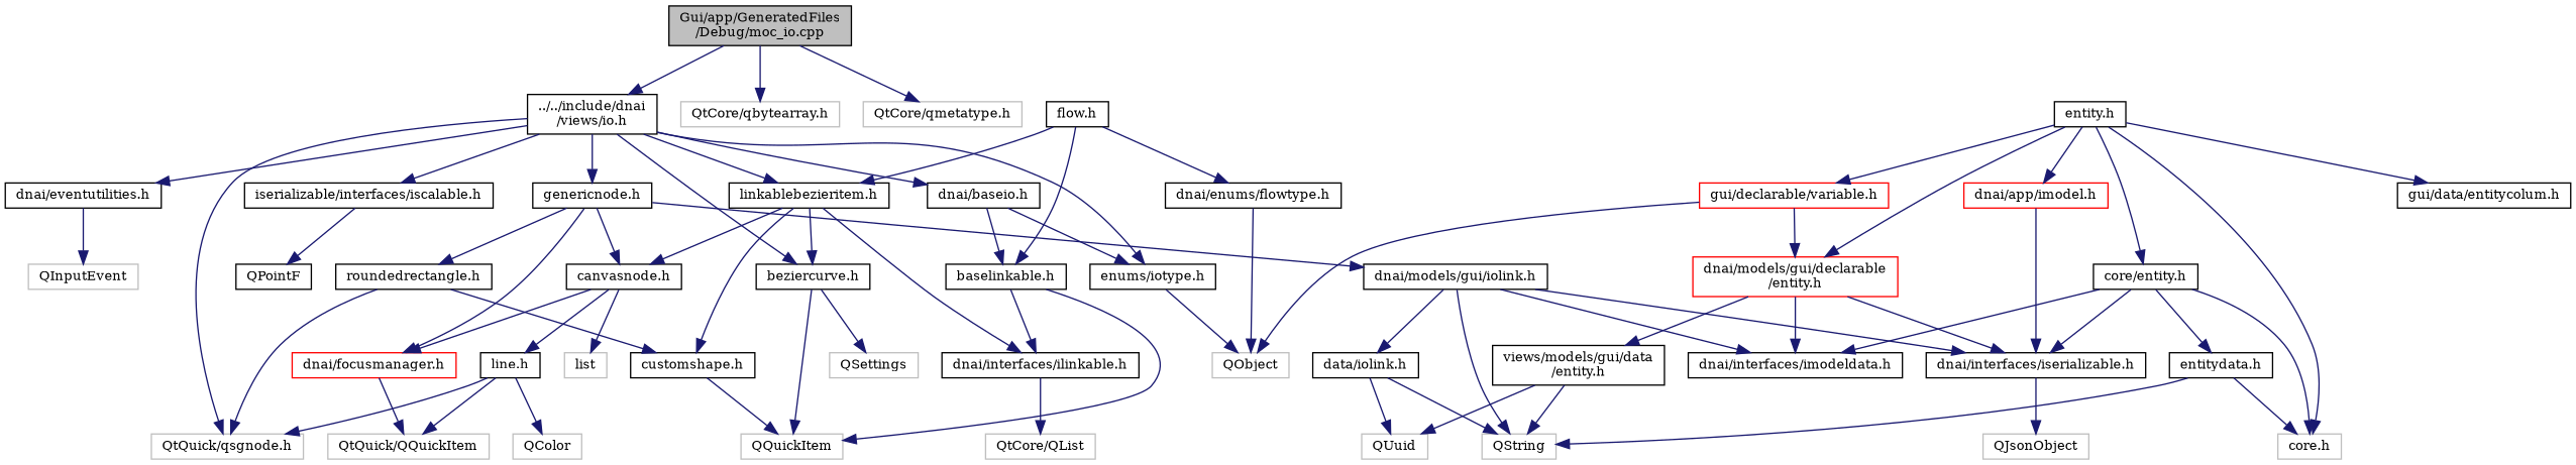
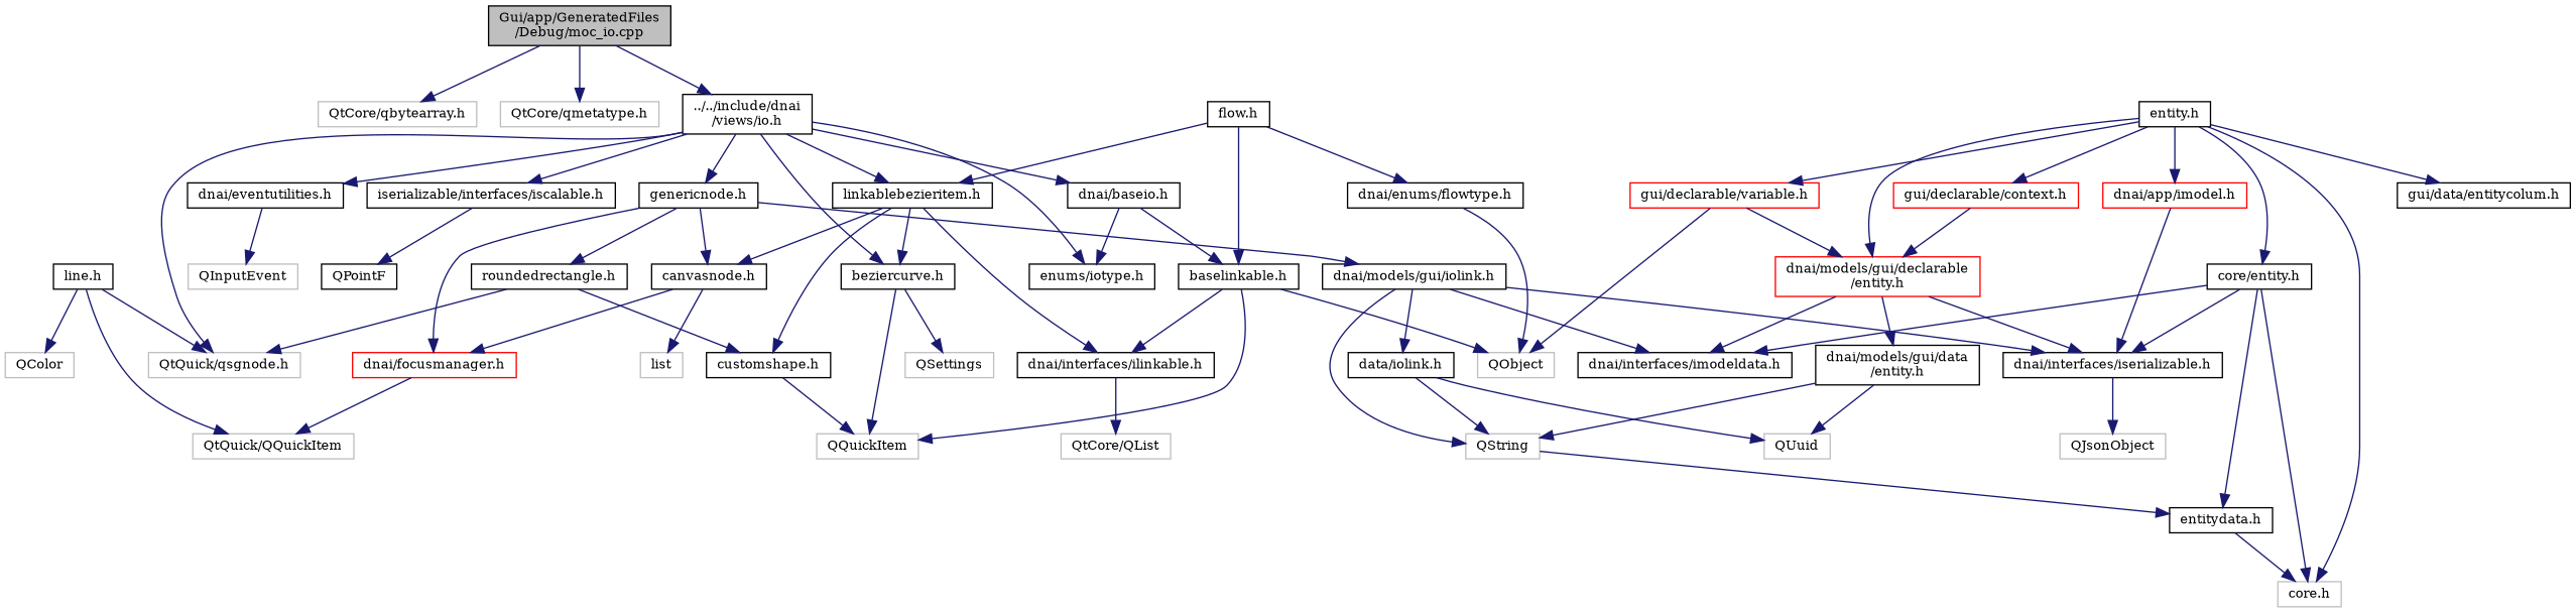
  digraph {
    fontname="DejaVu Serif"
    node [color=black fillcolor=white fontname="DejaVu Serif" fontsize=10 shape=record style=filled]
    edge [color=midnightblue fontname="DejaVu Serif" fontsize=10 labelfontname=Helvetica labelfontsize=10 style=solid]
    n1 [fillcolor=grey75 fontcolor=black height=0.2 label="Gui/app/GeneratedFiles\l/Debug/moc_io.cpp" width=0.4]
    n2 [height=0.2 label="../../include/dnai\l/views/io.h" width=0.4]
    n3 [color=grey75 height=0.2 label="QtCore/qbytearray.h" width=0.4]
    n4 [color=grey75 height=0.2 label="QtCore/qmetatype.h" width=0.4]
    n5 [color=grey75 height=0.2 label="QtQuick/qsgnode.h" width=0.4]
    n6 [height=0.2 label="dnai/baseio.h" width=0.4]
    n7 [height=0.2 label="enums/iotype.h" width=0.4]
    n8 [height=0.2 label="dnai/eventutilities.h" width=0.4]
    n9 [height=0.2 label="beziercurve.h" width=0.4]
    n10 [height=0.2 label="genericnode.h" width=0.4]
    n11 [height=0.2 label="linkablebezieritem.h" width=0.4]
    n12 [height=0.2 label="iserializable/interfaces/iscalable.h" width=0.4]
    n13 [height=0.2 label="baselinkable.h" width=0.4]
    n14 [color=grey75 height=0.2 label=QObject width=0.4]
    n15 [color=grey75 height=0.2 label=QInputEvent width=0.4]
    n16 [color=grey75 height=0.2 label=QQuickItem width=0.4]
    n17 [color=grey75 height=0.2 label=QSettings width=0.4]
    n18 [height=0.2 label="roundedrectangle.h" width=0.4]
    n19 [height=0.2 label="canvasnode.h" width=0.4]
    n20 [color=red height=0.2 label="dnai/focusmanager.h" width=0.4]
    n21 [height=0.2 label="dnai/models/gui/iolink.h" width=0.4]
    n22 [height=0.2 label="dnai/interfaces/ilinkable.h" width=0.4]
    n23 [height=0.2 label="customshape.h" width=0.4]
    n24 [height=0.2 label=QPointF width=0.4]
    n25 [color=grey75 height=0.2 label="QtCore/QList" width=0.4]
    n26 [height=0.2 label="flow.h" width=0.4]
    n27 [height=0.2 label="dnai/enums/flowtype.h" width=0.4]
    n28 [color=grey75 height=0.2 label=list width=0.4]
    n29 [height=0.2 label="line.h" width=0.4]
    n30 [color=grey75 height=0.2 label="QtQuick/QQuickItem" width=0.4]
    n31 [height=0.2 label="dnai/interfaces/imodeldata.h" width=0.4]
    n32 [height=0.2 label="dnai/interfaces/iserializable.h" width=0.4]
    n33 [color=grey75 height=0.2 label=QString width=0.4]
    n34 [height=0.2 label="data/iolink.h" width=0.4]
    n35 [color=grey75 height=0.2 label=QColor width=0.4]
    n36 [height=0.2 label="core/entity.h" width=0.4]
    n37 [color=grey75 height=0.2 label="core.h" width=0.4]
    n38 [height=0.2 label="entitydata.h" width=0.4]
    n39 [height=0.2 label="entity.h" width=0.4]
    n40 [color=red height=0.2 label="dnai/models/gui/declarable\l/entity.h" width=0.4]
    n41 [color=red height=0.2 label="dnai/app/imodel.h" width=0.4]
    n42 [height=0.2 label="gui/data/entitycolum.h" width=0.4]
    n43 [color=red height=0.2 label="gui/declarable/variable.h" width=0.4]
+   n44 [color=red height=0.2 label="gui/declarable/context.h" width=0.4]
    n45 [color=grey75 height=0.2 label=QJsonObject width=0.4]
-   n46 [height=0.2 label="views/models/gui/data\l/entity.h" width=0.4]
+   n46 [height=0.2 label="dnai/models/gui/data\l/entity.h" width=0.4]
    n47 [color=grey75 height=0.2 label=QUuid width=0.4]
    n1 -> n2
    n1 -> n3
    n1 -> n4
    n2 -> n5
    n2 -> n6
    n2 -> n7
    n2 -> n8
    n2 -> n9
    n2 -> n10
    n2 -> n11
    n2 -> n12
    n6 -> n7
    n6 -> n13
-   n7 -> n14
+   n13 -> n14
    n8 -> n15
    n9 -> n16
    n9 -> n17
    n10 -> n18
    n10 -> n19
    n10 -> n20
    n10 -> n21
    n11 -> n9
    n11 -> n19
    n11 -> n22
    n11 -> n23
    n12 -> n24
    n13 -> n16
    n13 -> n22
    n18 -> n5
    n18 -> n23
    n19 -> n20
    n19 -> n28
-   n19 -> n29
    n20 -> n30
    n21 -> n31
    n21 -> n32
    n21 -> n33
    n21 -> n34
    n22 -> n25
    n23 -> n16
    n26 -> n11
    n26 -> n13
    n26 -> n27
    n27 -> n14
    n29 -> n5
    n29 -> n30
    n29 -> n35
    n32 -> n45
    n34 -> n33
    n34 -> n47
    n36 -> n31
    n36 -> n32
    n36 -> n37
    n36 -> n38
-   n38 -> n33
+   n33 -> n38
    n38 -> n37
    n39 -> n36
    n39 -> n37
    n39 -> n40
    n39 -> n41
    n39 -> n42
    n39 -> n43
+   n39 -> n44
    n40 -> n31
    n40 -> n32
    n40 -> n46
    n41 -> n32
    n43 -> n14
    n43 -> n40
+   n44 -> n40
    n46 -> n33
    n46 -> n47
  }
